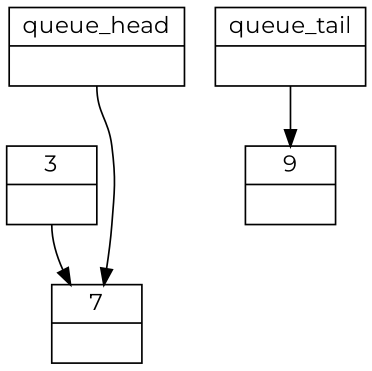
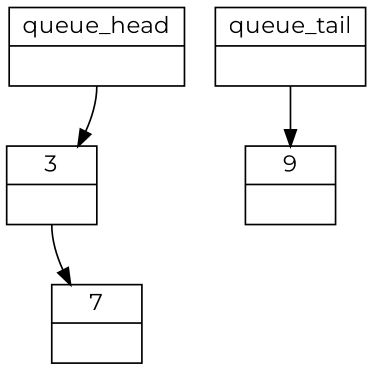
  digraph {
    fontname=Montserrat
    rankdir=TB
    node [fontname=Montserrat shape=record]
    edge [arrowtail=vee fontname=Montserrat tailclip=false tailport=next]
    n1 [label="{ queue_head | <next>  }"]
    n2 [label="{ 3 | <next>  }"]
    n3 [label="{ 7 | <next>  }"]
    n4 [label="{ queue_tail | <next>  }"]
    n5 [label="{ 9 | <next>  }"]
-   n1 -> n3
+   n1 -> n2
    n2 -> n3
    n4 -> n5
  }
